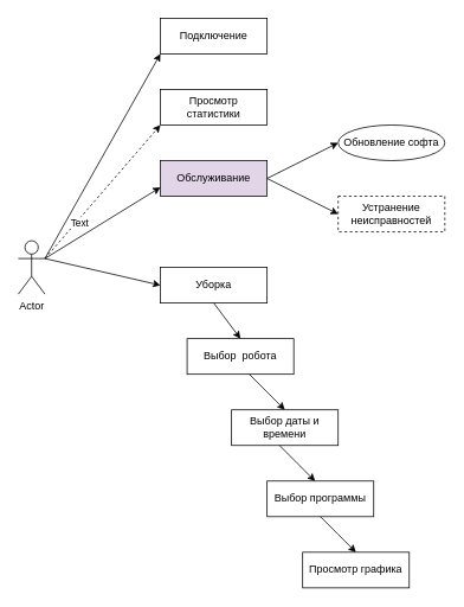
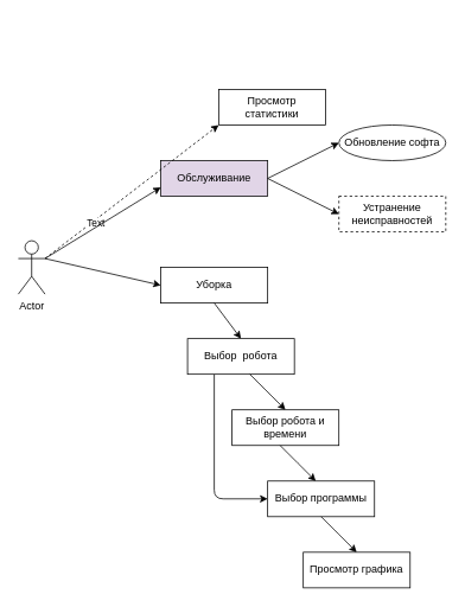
  <mxCell id="0" />
  <mxCell id="1" parent="0" />
  <mxCell id="2" value="Actor" style="shape=umlActor;verticalLabelPosition=bottom;verticalAlign=top;html=1;outlineConnect=0;" parent="1" vertex="1"><mxGeometry x="20" y="270" width="30" height="60" as="geometry" /></mxCell>
- <mxCell id="3" value="Подключение" style="rounded=0;whiteSpace=wrap;html=1;" parent="1" vertex="1"><mxGeometry x="180" y="20" width="120" height="40" as="geometry" /></mxCell>
- <mxCell id="4" value="Просмотр статистики" style="rounded=0;whiteSpace=wrap;html=1;" parent="1" vertex="1"><mxGeometry x="180" y="100" width="120" height="40" as="geometry" /></mxCell>
+ <mxCell id="4" value="Просмотр статистики" style="rounded=0;whiteSpace=wrap;html=1;" parent="1" vertex="1"><mxGeometry x="245" y="100" width="120" height="40" as="geometry" /></mxCell>
  <mxCell id="5" value="Обслуживание" style="rounded=0;whiteSpace=wrap;html=1;fillColor=#e1d5e7;" parent="1" vertex="1"><mxGeometry x="180" y="180" width="120" height="40" as="geometry" /></mxCell>
  <mxCell id="6" value="Обновление софта" style="ellipse;whiteSpace=wrap;html=1;" parent="1" vertex="1"><mxGeometry x="380" y="140" width="120" height="40" as="geometry" /></mxCell>
  <mxCell id="7" value="" style="rounded=0;whiteSpace=wrap;html=1;" parent="1" vertex="1"><mxGeometry x="290" y="300" width="120" as="geometry" /></mxCell>
  <mxCell id="8" value="Устранение неисправностей" style="rounded=0;whiteSpace=wrap;html=1;dashed=1;" parent="1" vertex="1"><mxGeometry x="380" y="220" width="120" height="40" as="geometry" /></mxCell>
  <mxCell id="9" value="Уборка" style="rounded=0;whiteSpace=wrap;html=1;" parent="1" vertex="1"><mxGeometry x="180" y="300" width="120" height="40" as="geometry" /></mxCell>
+ <mxCell id="10" style="edgeStyle=none;html=1;exitX=0.25;exitY=1;exitDx=0;exitDy=0;entryX=0;entryY=0.5;entryDx=0;entryDy=0;" edge="1" parent="1" source="11" target="12"><mxGeometry relative="1" as="geometry"><Array as="points"><mxPoint x="240" y="560" /></Array></mxGeometry></mxCell>
  <mxCell id="11" value="Выбор&amp;nbsp; робота" style="rounded=0;whiteSpace=wrap;html=1;" parent="1" vertex="1"><mxGeometry x="210" y="380" width="120" height="40" as="geometry" /></mxCell>
  <mxCell id="12" value="Выбор программы" style="rounded=0;whiteSpace=wrap;html=1;" parent="1" vertex="1"><mxGeometry x="300" y="540" width="120" height="40" as="geometry" /></mxCell>
- <mxCell id="13" value="Выбор даты и времени" style="rounded=0;whiteSpace=wrap;html=1;" parent="1" vertex="1"><mxGeometry x="260" y="460" width="120" height="40" as="geometry" /></mxCell>
+ <mxCell id="13" value="Выбор робота и времени" style="rounded=0;whiteSpace=wrap;html=1;" parent="1" vertex="1"><mxGeometry x="260" y="460" width="120" height="40" as="geometry" /></mxCell>
  <mxCell id="14" value="Просмотр графика" style="rounded=0;whiteSpace=wrap;html=1;" parent="1" vertex="1"><mxGeometry x="340" y="620" width="120" height="40" as="geometry" /></mxCell>
- <mxCell id="15" value="" style="endArrow=classic;html=1;rounded=0;entryX=0;entryY=1;entryDx=0;entryDy=0;exitX=1;exitY=0.333;exitDx=0;exitDy=0;exitPerimeter=0;" parent="1" source="2" target="3" edge="1"><mxGeometry width="50" height="50" relative="1" as="geometry"><mxPoint x="40" y="270" as="sourcePoint" /><mxPoint x="130" y="210" as="targetPoint" /><Array as="points" /></mxGeometry></mxCell>
  <mxCell id="16" value="" style="endArrow=classic;html=1;rounded=0;entryX=0;entryY=1;entryDx=0;entryDy=0;exitX=1;exitY=0.333;exitDx=0;exitDy=0;exitPerimeter=0;dashed=1;" parent="1" source="2" target="4" edge="1"><mxGeometry width="50" height="50" relative="1" as="geometry"><mxPoint x="60" y="280" as="sourcePoint" /><mxPoint x="110" y="230" as="targetPoint" /></mxGeometry></mxCell>
  <mxCell id="17" value="Text" style="edgeLabel;html=1;align=center;verticalAlign=middle;resizable=0;points=[];" parent="16" vertex="1" connectable="0"><mxGeometry x="-0.44" y="-3" relative="1" as="geometry"><mxPoint as="offset" /></mxGeometry></mxCell>
  <mxCell id="18" value="" style="endArrow=classic;html=1;rounded=0;entryX=0;entryY=0.75;entryDx=0;entryDy=0;" parent="1" target="5" edge="1"><mxGeometry width="50" height="50" relative="1" as="geometry"><mxPoint x="50" y="290" as="sourcePoint" /><mxPoint x="100" y="240" as="targetPoint" /></mxGeometry></mxCell>
  <mxCell id="19" value="" style="endArrow=classic;html=1;rounded=0;entryX=0;entryY=0.5;entryDx=0;entryDy=0;" parent="1" target="6" edge="1"><mxGeometry width="50" height="50" relative="1" as="geometry"><mxPoint x="300" y="200" as="sourcePoint" /><mxPoint x="350" y="150" as="targetPoint" /></mxGeometry></mxCell>
  <mxCell id="20" value="" style="endArrow=classic;html=1;rounded=0;entryX=0;entryY=0.5;entryDx=0;entryDy=0;" parent="1" target="8" edge="1"><mxGeometry width="50" height="50" relative="1" as="geometry"><mxPoint x="300" y="200" as="sourcePoint" /><mxPoint x="380" y="160" as="targetPoint" /></mxGeometry></mxCell>
  <mxCell id="21" value="" style="endArrow=classic;html=1;rounded=0;entryX=0;entryY=0.5;entryDx=0;entryDy=0;" parent="1" target="9" edge="1"><mxGeometry width="50" height="50" relative="1" as="geometry"><mxPoint x="50" y="290" as="sourcePoint" /><mxPoint x="100" y="240" as="targetPoint" /></mxGeometry></mxCell>
  <mxCell id="22" value="" style="endArrow=classic;html=1;rounded=0;entryX=0.5;entryY=0;entryDx=0;entryDy=0;" parent="1" target="11" edge="1"><mxGeometry width="50" height="50" relative="1" as="geometry"><mxPoint x="240" y="340" as="sourcePoint" /><mxPoint x="290" y="290" as="targetPoint" /></mxGeometry></mxCell>
  <mxCell id="23" value="" style="endArrow=classic;html=1;rounded=0;entryX=0.5;entryY=0;entryDx=0;entryDy=0;" parent="1" edge="1"><mxGeometry width="50" height="50" relative="1" as="geometry"><mxPoint x="280" y="420" as="sourcePoint" /><mxPoint x="320" y="460" as="targetPoint" /></mxGeometry></mxCell>
  <mxCell id="24" value="" style="endArrow=classic;html=1;rounded=0;entryX=0.5;entryY=0;entryDx=0;entryDy=0;" parent="1" edge="1"><mxGeometry width="50" height="50" relative="1" as="geometry"><mxPoint x="360" y="580" as="sourcePoint" /><mxPoint x="400" y="620" as="targetPoint" /><Array as="points"><mxPoint x="380" y="600" /></Array></mxGeometry></mxCell>
  <mxCell id="25" value="" style="endArrow=classic;html=1;rounded=0;entryX=0.5;entryY=0;entryDx=0;entryDy=0;" parent="1" edge="1"><mxGeometry width="50" height="50" relative="1" as="geometry"><mxPoint x="314" y="500" as="sourcePoint" /><mxPoint x="354" y="540" as="targetPoint" /><Array as="points"><mxPoint x="334" y="520" /></Array></mxGeometry></mxCell>
